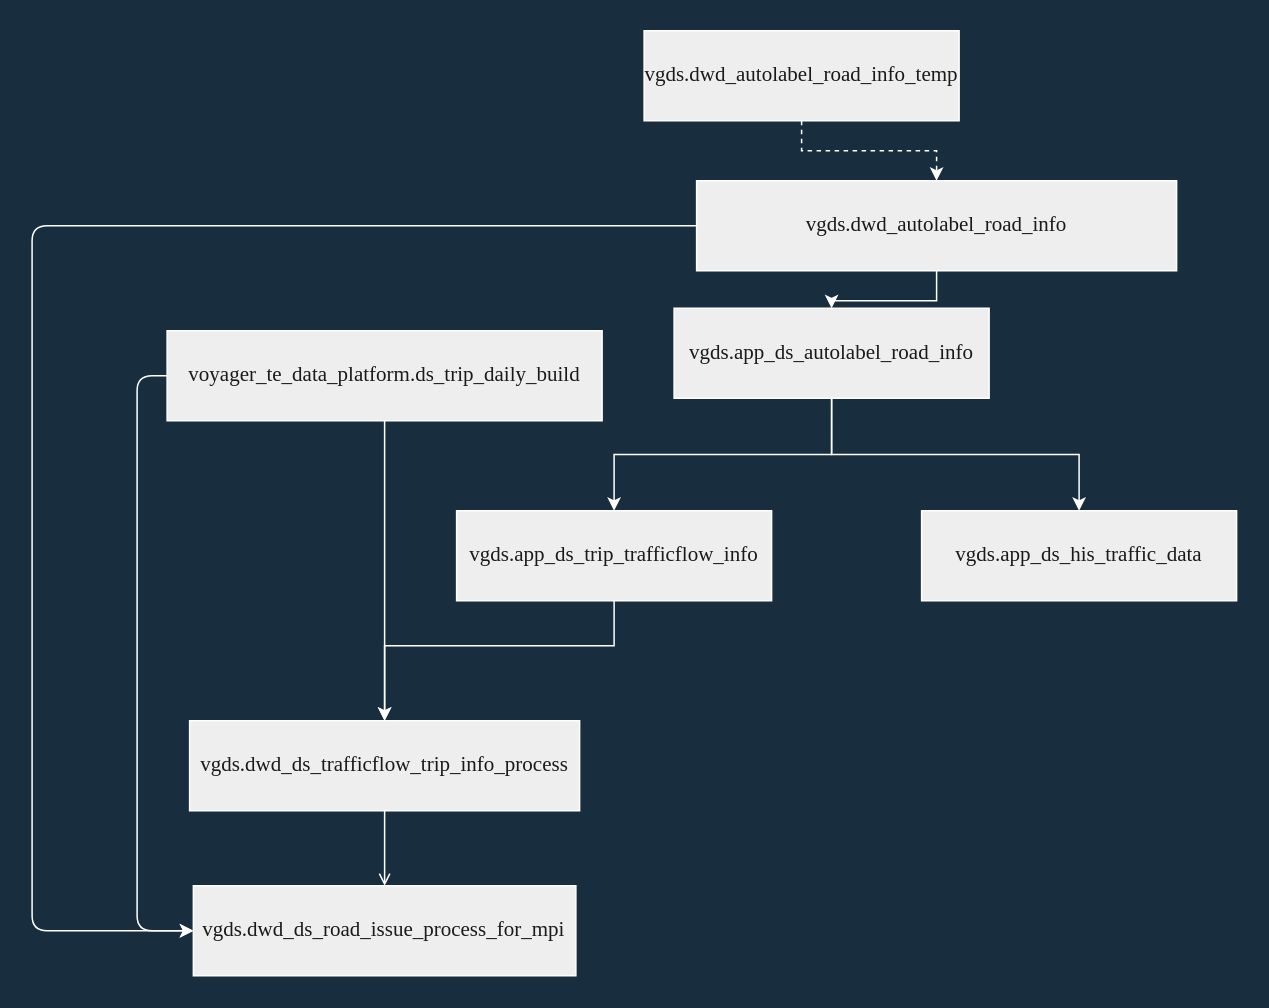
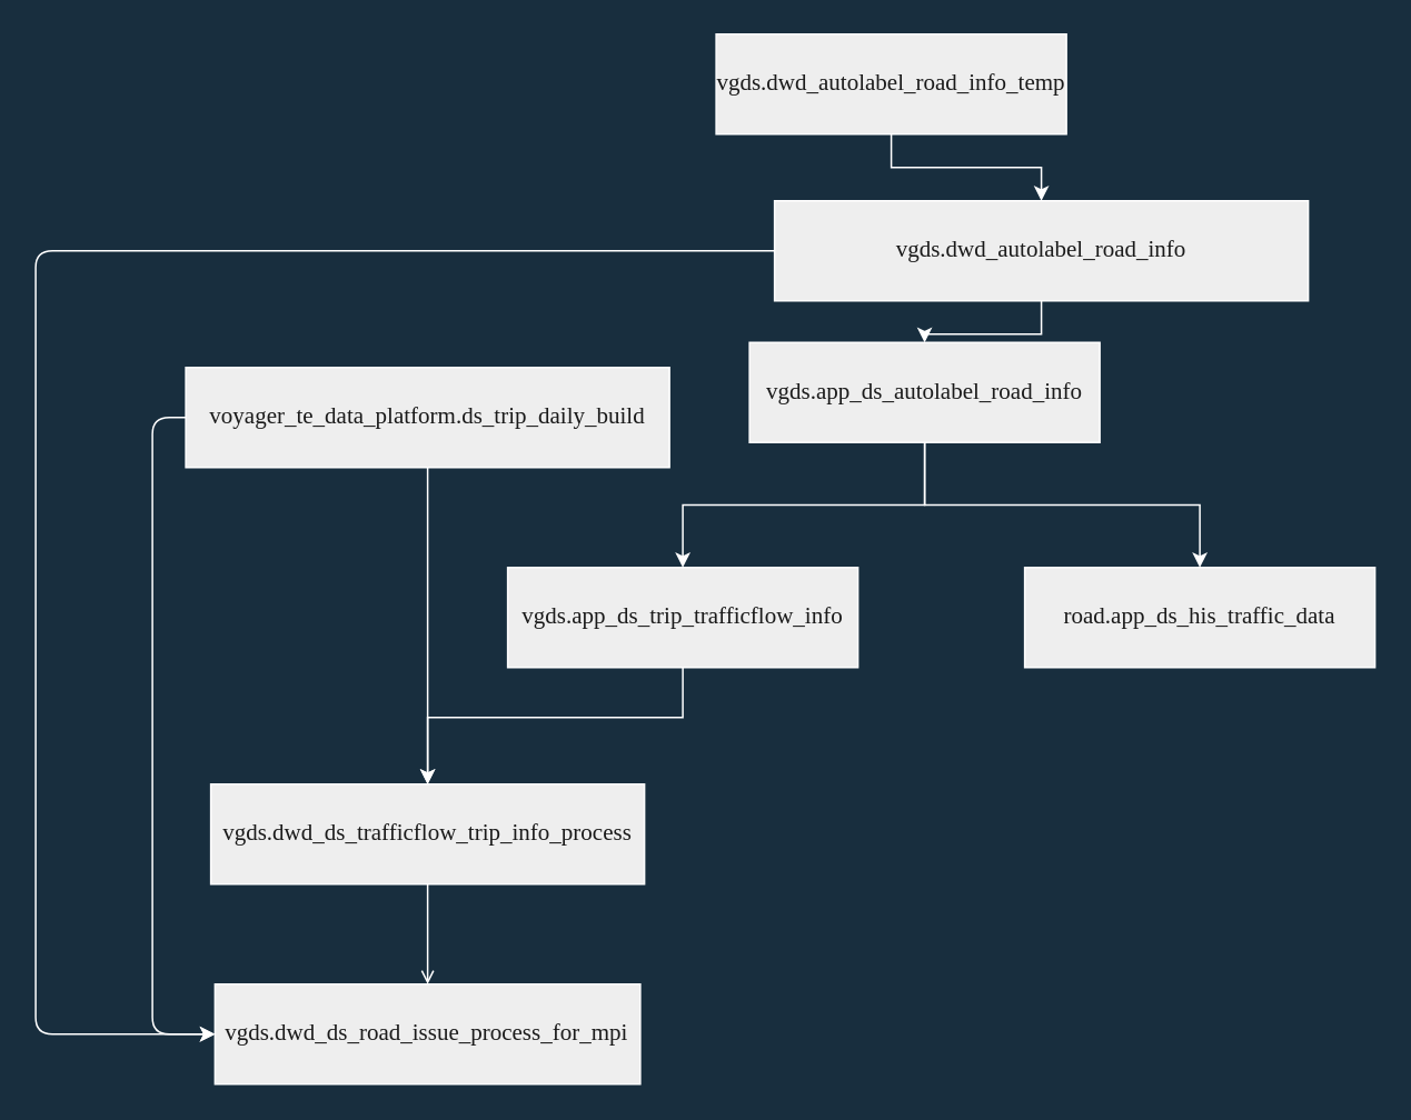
  <mxCell id="0" />
  <mxCell id="1" parent="0" />
  <mxCell id="2" value="" style="edgeStyle=orthogonalEdgeStyle;rounded=0;orthogonalLoop=1;jettySize=auto;html=1;fontFamily=Times New Roman;fontSize=14;fontColor=#FFFFFF;strokeColor=#FFFFFF;labelBackgroundColor=#182E3E;sketch=0;shadow=0;" edge="1" parent="1" source="4" target="9"><mxGeometry relative="1" as="geometry" /></mxCell>
  <mxCell id="3" style="edgeStyle=orthogonalEdgeStyle;curved=0;rounded=1;sketch=0;orthogonalLoop=1;jettySize=auto;html=1;exitX=0;exitY=0.5;exitDx=0;exitDy=0;entryX=0;entryY=0.5;entryDx=0;entryDy=0;fontColor=#FFFFFF;strokeColor=#FFFFFF;shadow=0;labelBackgroundColor=#182E3E;" edge="1" parent="1" source="4" target="18"><mxGeometry relative="1" as="geometry"><Array as="points"><mxPoint x="20.91" y="150" /><mxPoint x="20.91" y="620" /></Array></mxGeometry></mxCell>
  <mxCell id="4" value="vgds.dwd_autolabel_road_info" style="rounded=0;whiteSpace=wrap;html=1;fontFamily=Times New Roman;fontSize=14;fillColor=#EEEEEE;strokeColor=#FFFFFF;fontColor=#1A1A1A;sketch=0;shadow=0;" vertex="1" parent="1"><mxGeometry x="463.91" y="120" width="320" height="60" as="geometry" /></mxCell>
- <mxCell id="5" value="" style="edgeStyle=orthogonalEdgeStyle;rounded=0;orthogonalLoop=1;jettySize=auto;html=1;fontFamily=Times New Roman;fontSize=14;fontColor=#FFFFFF;strokeColor=#FFFFFF;labelBackgroundColor=#182E3E;sketch=0;shadow=0;dashed=1;" edge="1" parent="1" source="6" target="4"><mxGeometry relative="1" as="geometry" /></mxCell>
+ <mxCell id="5" value="" style="edgeStyle=orthogonalEdgeStyle;rounded=0;orthogonalLoop=1;jettySize=auto;html=1;fontFamily=Times New Roman;fontSize=14;fontColor=#FFFFFF;strokeColor=#FFFFFF;labelBackgroundColor=#182E3E;sketch=0;shadow=0;" edge="1" parent="1" source="6" target="4"><mxGeometry relative="1" as="geometry" /></mxCell>
  <mxCell id="6" value="vgds.dwd_autolabel_road_info_temp" style="rounded=0;whiteSpace=wrap;html=1;fontFamily=Times New Roman;fontSize=14;fillColor=#EEEEEE;strokeColor=#FFFFFF;fontColor=#1A1A1A;sketch=0;shadow=0;" vertex="1" parent="1"><mxGeometry x="428.91" y="20" width="210" height="60" as="geometry" /></mxCell>
  <mxCell id="7" style="edgeStyle=orthogonalEdgeStyle;rounded=0;orthogonalLoop=1;jettySize=auto;html=1;exitX=0.5;exitY=1;exitDx=0;exitDy=0;fontFamily=Times New Roman;fontSize=14;fontColor=#FFFFFF;strokeColor=#FFFFFF;labelBackgroundColor=#182E3E;sketch=0;shadow=0;" edge="1" parent="1" source="9" target="11"><mxGeometry relative="1" as="geometry" /></mxCell>
  <mxCell id="8" style="edgeStyle=orthogonalEdgeStyle;rounded=0;orthogonalLoop=1;jettySize=auto;html=1;exitX=0.5;exitY=1;exitDx=0;exitDy=0;entryX=0.5;entryY=0;entryDx=0;entryDy=0;fontFamily=Times New Roman;fontSize=14;fontColor=#FFFFFF;strokeColor=#FFFFFF;labelBackgroundColor=#182E3E;sketch=0;shadow=0;" edge="1" parent="1" source="9" target="12"><mxGeometry relative="1" as="geometry" /></mxCell>
  <mxCell id="9" value="vgds.app_ds_autolabel_road_info" style="rounded=0;whiteSpace=wrap;html=1;fontFamily=Times New Roman;fontSize=14;fillColor=#EEEEEE;strokeColor=#FFFFFF;fontColor=#1A1A1A;sketch=0;shadow=0;" vertex="1" parent="1"><mxGeometry x="448.91" y="205" width="210" height="60" as="geometry" /></mxCell>
  <mxCell id="10" style="edgeStyle=orthogonalEdgeStyle;rounded=0;orthogonalLoop=1;jettySize=auto;html=1;exitX=0.5;exitY=1;exitDx=0;exitDy=0;entryX=0.5;entryY=0;entryDx=0;entryDy=0;fontFamily=Times New Roman;fontSize=14;fontColor=#FFFFFF;strokeColor=#FFFFFF;labelBackgroundColor=#182E3E;sketch=0;shadow=0;" edge="1" parent="1" source="11" target="14"><mxGeometry relative="1" as="geometry"><Array as="points"><mxPoint x="408.91" y="430" /><mxPoint x="255.91" y="430" /></Array></mxGeometry></mxCell>
  <mxCell id="11" value="&lt;div style=&quot;font-size: 14px;&quot;&gt;vgds.app_ds_trip_trafficflow_info&lt;/div&gt;" style="rounded=0;whiteSpace=wrap;html=1;fontFamily=Times New Roman;fontSize=14;fillColor=#EEEEEE;strokeColor=#FFFFFF;fontColor=#1A1A1A;sketch=0;shadow=0;" vertex="1" parent="1"><mxGeometry x="303.91" y="340" width="210" height="60" as="geometry" /></mxCell>
- <mxCell id="12" value="&lt;div style=&quot;font-size: 14px;&quot;&gt;vgds.app_ds_his_traffic_data&lt;/div&gt;" style="rounded=0;whiteSpace=wrap;html=1;fontFamily=Times New Roman;fontSize=14;fillColor=#EEEEEE;strokeColor=#FFFFFF;fontColor=#1A1A1A;sketch=0;shadow=0;" vertex="1" parent="1"><mxGeometry x="613.91" y="340" width="210" height="60" as="geometry" /></mxCell>
+ <mxCell id="12" value="&lt;div style=&quot;font-size: 14px;&quot;&gt;road.app_ds_his_traffic_data&lt;/div&gt;" style="rounded=0;whiteSpace=wrap;html=1;fontFamily=Times New Roman;fontSize=14;fillColor=#EEEEEE;strokeColor=#FFFFFF;fontColor=#1A1A1A;sketch=0;shadow=0;" vertex="1" parent="1"><mxGeometry x="613.91" y="340" width="210" height="60" as="geometry" /></mxCell>
  <mxCell id="13" value="" style="edgeStyle=orthogonalEdgeStyle;curved=0;rounded=1;sketch=0;orthogonalLoop=1;jettySize=auto;html=1;fontColor=#FFFFFF;strokeColor=#FFFFFF;shadow=0;labelBackgroundColor=#182E3E;endArrow=open;" edge="1" parent="1" source="14" target="18"><mxGeometry relative="1" as="geometry" /></mxCell>
- <mxCell id="14" value="vgds.dwd_ds_trafficflow_trip_info_process" style="rounded=0;whiteSpace=wrap;html=1;fontFamily=Times New Roman;fontSize=14;fillColor=#EEEEEE;strokeColor=#FFFFFF;fontColor=#1A1A1A;sketch=0;shadow=0;" vertex="1" parent="1"><mxGeometry x="125.91" y="480" width="260" height="60" as="geometry" /></mxCell>
+ <mxCell id="14" value="vgds.dwd_ds_trafficflow_trip_info_process" style="rounded=0;whiteSpace=wrap;html=1;fontFamily=Times New Roman;fontSize=14;fillColor=#EEEEEE;strokeColor=#FFFFFF;fontColor=#1A1A1A;sketch=0;shadow=0;" vertex="1" parent="1"><mxGeometry x="125.91" y="470" width="260" height="60" as="geometry" /></mxCell>
  <mxCell id="15" style="edgeStyle=orthogonalEdgeStyle;curved=0;rounded=1;sketch=0;orthogonalLoop=1;jettySize=auto;html=1;exitX=0.5;exitY=1;exitDx=0;exitDy=0;fontColor=#FFFFFF;strokeColor=#FFFFFF;shadow=0;labelBackgroundColor=#182E3E;" edge="1" parent="1" source="17" target="14"><mxGeometry relative="1" as="geometry" /></mxCell>
  <mxCell id="16" style="edgeStyle=orthogonalEdgeStyle;curved=0;rounded=1;sketch=0;orthogonalLoop=1;jettySize=auto;html=1;exitX=0;exitY=0.5;exitDx=0;exitDy=0;entryX=0;entryY=0.5;entryDx=0;entryDy=0;fontColor=#FFFFFF;strokeColor=#FFFFFF;shadow=0;labelBackgroundColor=#182E3E;" edge="1" parent="1" source="17" target="18"><mxGeometry relative="1" as="geometry" /></mxCell>
  <mxCell id="17" value="&lt;a&gt;voyager_te_data_platform.ds_trip_daily_build&lt;/a&gt;" style="rounded=0;whiteSpace=wrap;html=1;fontFamily=Times New Roman;fontSize=14;fillColor=#EEEEEE;strokeColor=#FFFFFF;fontColor=#1A1A1A;sketch=0;shadow=0;" vertex="1" parent="1"><mxGeometry x="110.91" y="220" width="290" height="60" as="geometry" /></mxCell>
  <mxCell id="18" value="vgds.dwd_ds_road_issue_process_for_mpi" style="rounded=0;whiteSpace=wrap;html=1;fontFamily=Times New Roman;fontSize=14;fillColor=#EEEEEE;strokeColor=#FFFFFF;fontColor=#1A1A1A;sketch=0;shadow=0;" vertex="1" parent="1"><mxGeometry x="128.41" y="590" width="255" height="60" as="geometry" /></mxCell>
